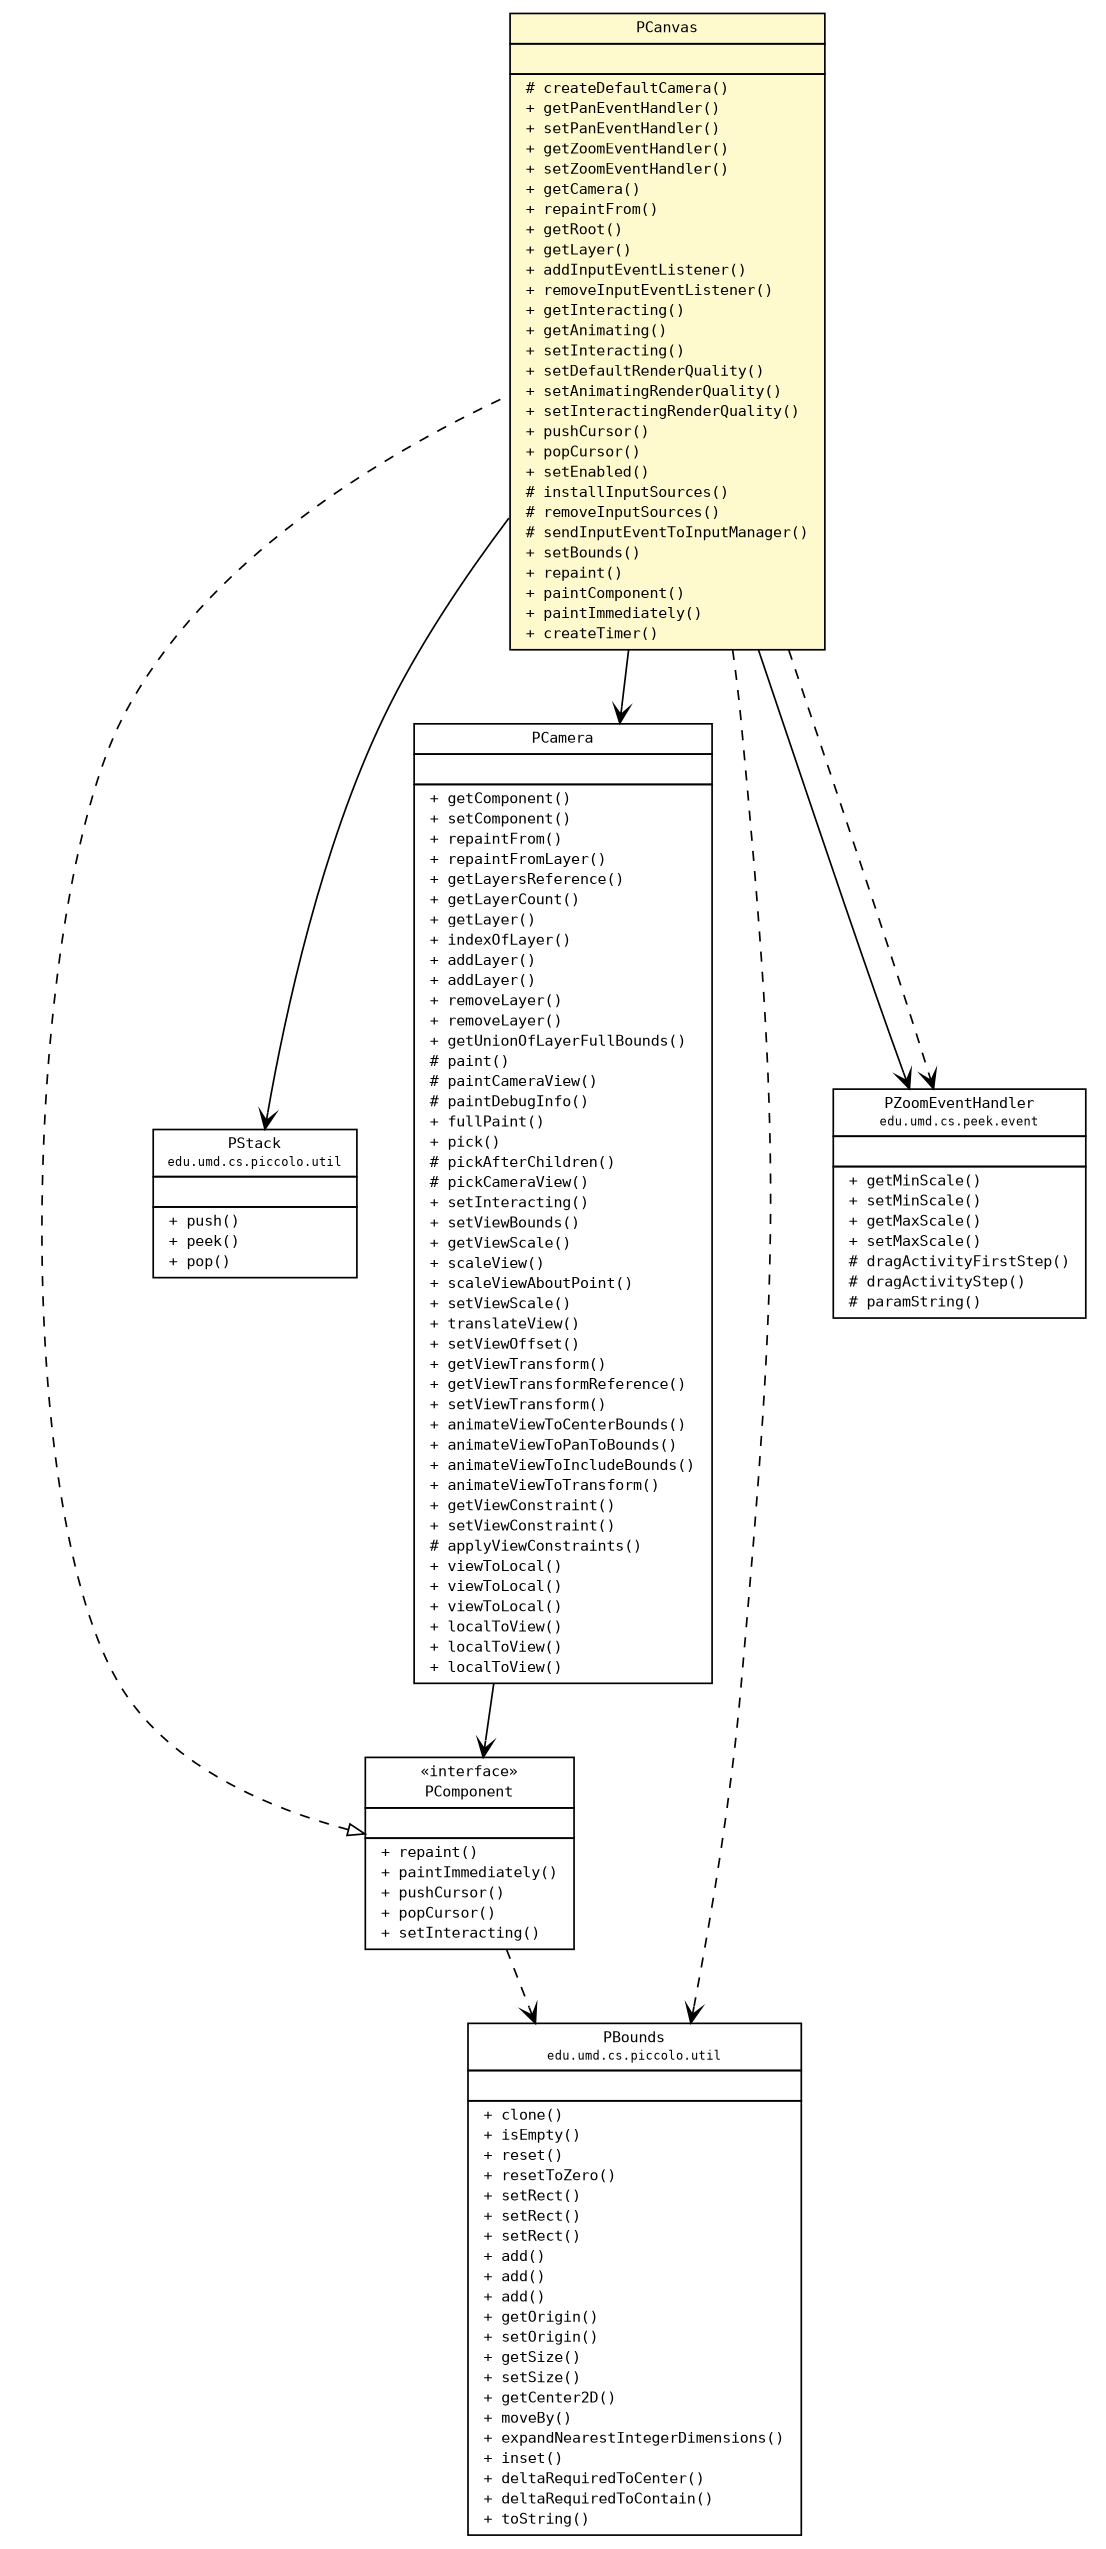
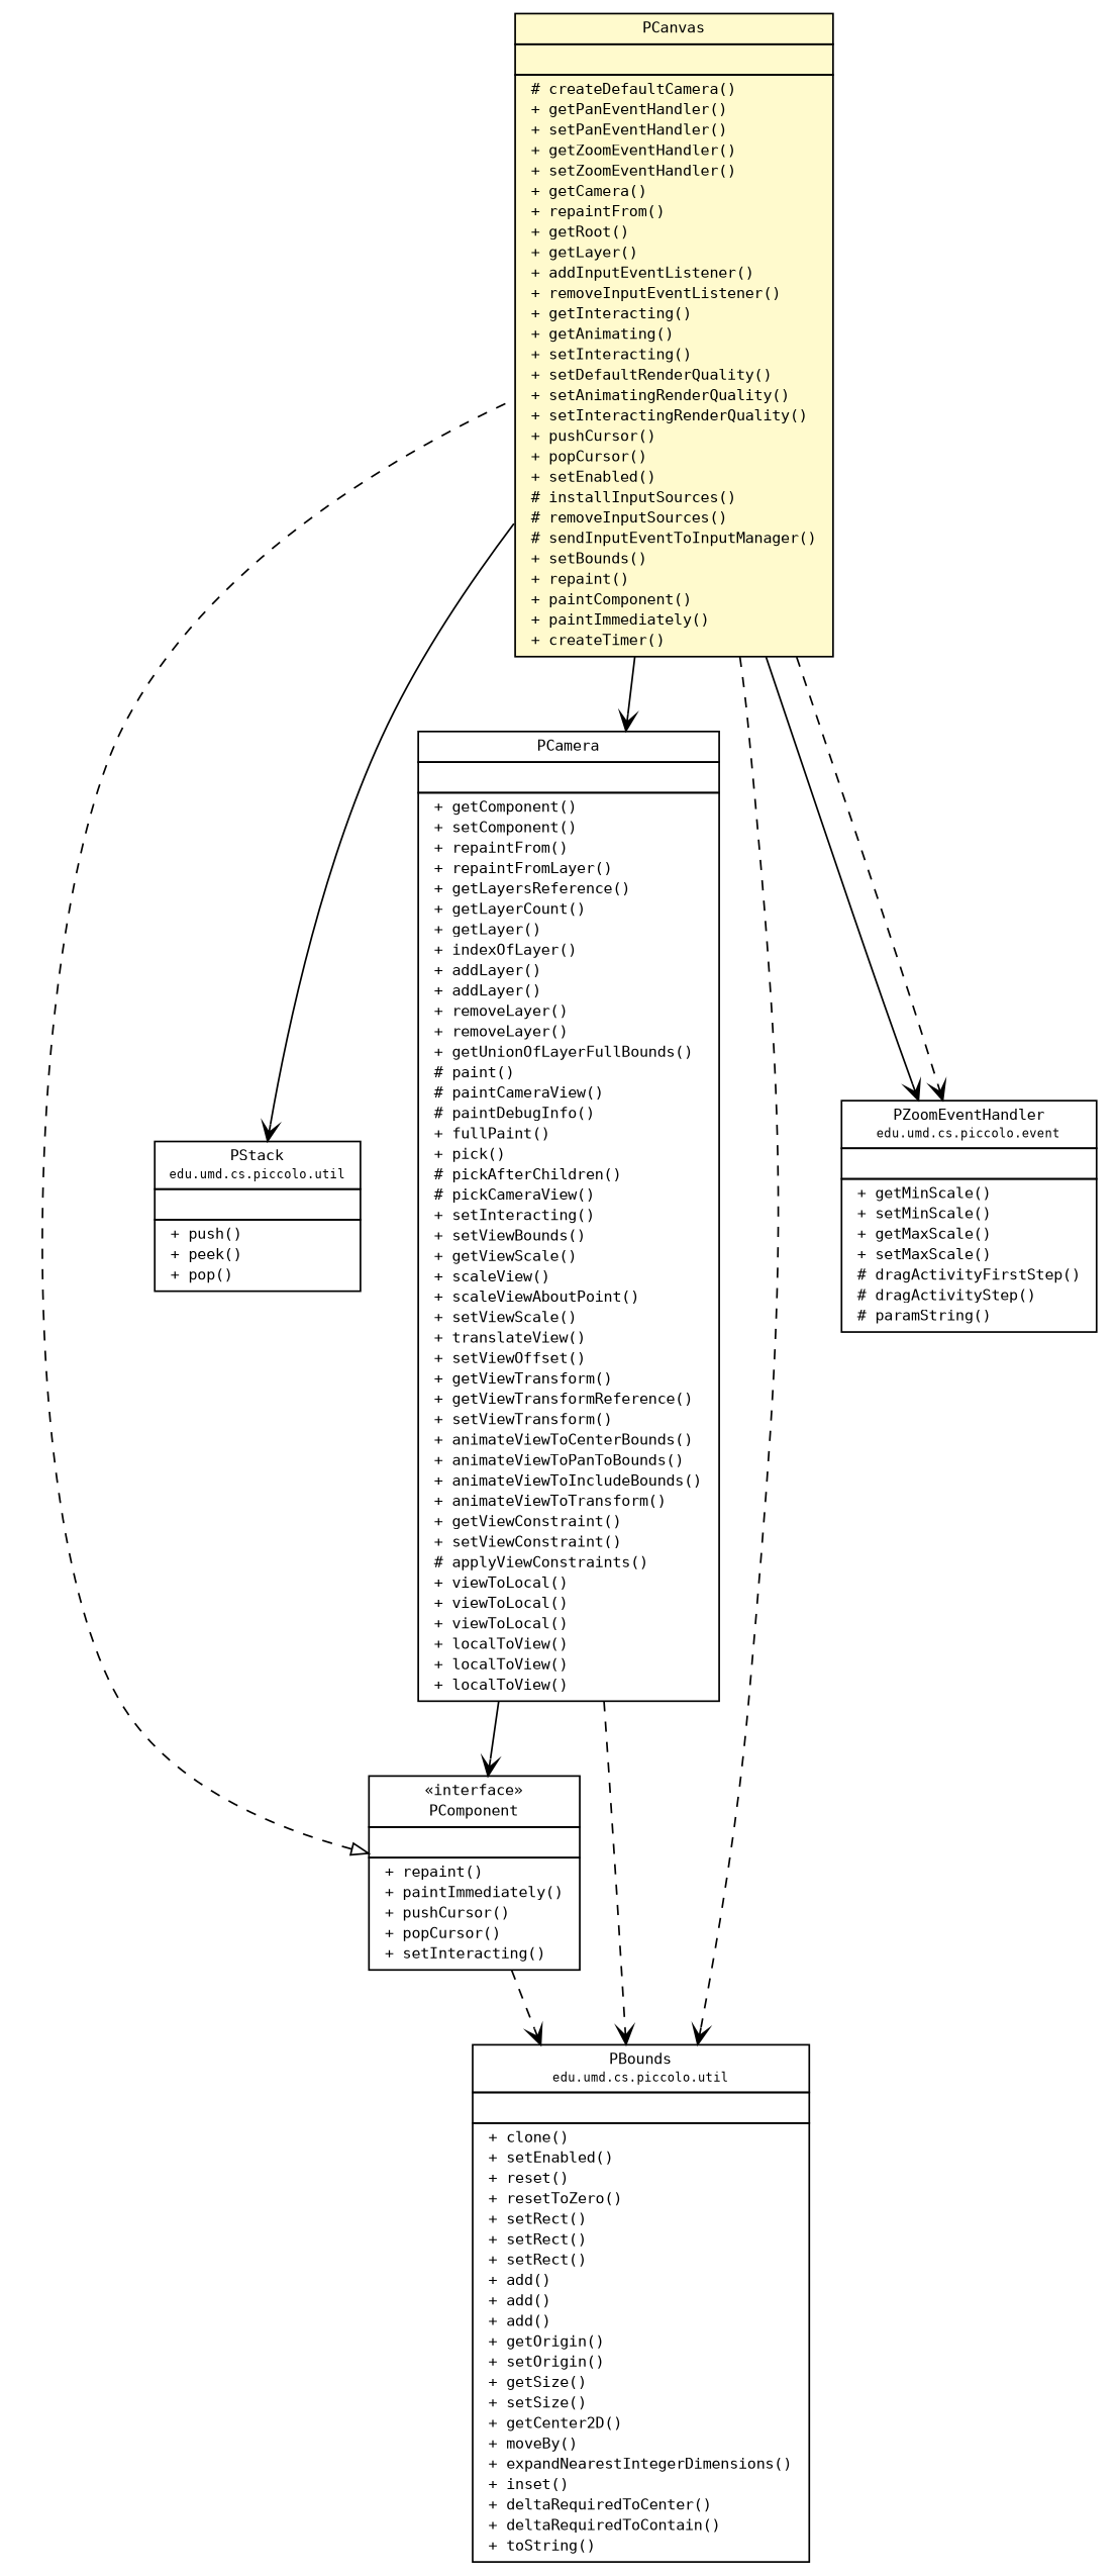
  digraph {
    fontname="DejaVu Sans Mono"
    node [fontcolor=black fontname="DejaVu Sans Mono" fontsize=9.0 shape=plaintext]
    edge [arrowhead=open color=black fontcolor=black fontname="DejaVu Sans Mono" fontsize=10.0 headport=p labelfontname=Helvetica labelfontsize=10 style=dashed tailport=p]
    n1 [label=<<table border="0" cellborder="1" cellspacing="0" cellpadding="2" port="p" href="./util/PStack.html"> 		<tr><td><table border="0" cellspacing="0" cellpadding="1"> 			<tr><td> PStack </td></tr> 			<tr><td><font point-size="7.0"> edu.umd.cs.piccolo.util </font></td></tr> 		</table></td></tr> 		<tr><td><table border="0" cellspacing="0" cellpadding="1"> 			<tr><td align="left">  </td></tr> 		</table></td></tr> 		<tr><td><table border="0" cellspacing="0" cellpadding="1"> 			<tr><td align="left"> + push() </td></tr> 			<tr><td align="left"> + peek() </td></tr> 			<tr><td align="left"> + pop() </td></tr> 		</table></td></tr> 		</table>>]
-   n2 [label=<<table border="0" cellborder="1" cellspacing="0" cellpadding="2" port="p" href="./util/PBounds.html"> 		<tr><td><table border="0" cellspacing="0" cellpadding="1"> 			<tr><td> PBounds </td></tr> 			<tr><td><font point-size="7.0"> edu.umd.cs.piccolo.util </font></td></tr> 		</table></td></tr> 		<tr><td><table border="0" cellspacing="0" cellpadding="1"> 			<tr><td align="left">  </td></tr> 		</table></td></tr> 		<tr><td><table border="0" cellspacing="0" cellpadding="1"> 			<tr><td align="left"> + clone() </td></tr> 			<tr><td align="left"> + isEmpty() </td></tr> 			<tr><td align="left"> + reset() </td></tr> 			<tr><td align="left"> + resetToZero() </td></tr> 			<tr><td align="left"> + setRect() </td></tr> 			<tr><td align="left"> + setRect() </td></tr> 			<tr><td align="left"> + setRect() </td></tr> 			<tr><td align="left"> + add() </td></tr> 			<tr><td align="left"> + add() </td></tr> 			<tr><td align="left"> + add() </td></tr> 			<tr><td align="left"> + getOrigin() </td></tr> 			<tr><td align="left"> + setOrigin() </td></tr> 			<tr><td align="left"> + getSize() </td></tr> 			<tr><td align="left"> + setSize() </td></tr> 			<tr><td align="left"> + getCenter2D() </td></tr> 			<tr><td align="left"> + moveBy() </td></tr> 			<tr><td align="left"> + expandNearestIntegerDimensions() </td></tr> 			<tr><td align="left"> + inset() </td></tr> 			<tr><td align="left"> + deltaRequiredToCenter() </td></tr> 			<tr><td align="left"> + deltaRequiredToContain() </td></tr> 			<tr><td align="left"> + toString() </td></tr> 		</table></td></tr> 		</table>>]
+   n2 [label=<<table border="0" cellborder="1" cellspacing="0" cellpadding="2" port="p" href="./util/PBounds.html"> 		<tr><td><table border="0" cellspacing="0" cellpadding="1"> 			<tr><td> PBounds </td></tr> 			<tr><td><font point-size="7.0"> edu.umd.cs.piccolo.util </font></td></tr> 		</table></td></tr> 		<tr><td><table border="0" cellspacing="0" cellpadding="1"> 			<tr><td align="left">  </td></tr> 		</table></td></tr> 		<tr><td><table border="0" cellspacing="0" cellpadding="1"> 			<tr><td align="left"> + clone() </td></tr> 			<tr><td align="left"> + setEnabled() </td></tr> 			<tr><td align="left"> + reset() </td></tr> 			<tr><td align="left"> + resetToZero() </td></tr> 			<tr><td align="left"> + setRect() </td></tr> 			<tr><td align="left"> + setRect() </td></tr> 			<tr><td align="left"> + setRect() </td></tr> 			<tr><td align="left"> + add() </td></tr> 			<tr><td align="left"> + add() </td></tr> 			<tr><td align="left"> + add() </td></tr> 			<tr><td align="left"> + getOrigin() </td></tr> 			<tr><td align="left"> + setOrigin() </td></tr> 			<tr><td align="left"> + getSize() </td></tr> 			<tr><td align="left"> + setSize() </td></tr> 			<tr><td align="left"> + getCenter2D() </td></tr> 			<tr><td align="left"> + moveBy() </td></tr> 			<tr><td align="left"> + expandNearestIntegerDimensions() </td></tr> 			<tr><td align="left"> + inset() </td></tr> 			<tr><td align="left"> + deltaRequiredToCenter() </td></tr> 			<tr><td align="left"> + deltaRequiredToContain() </td></tr> 			<tr><td align="left"> + toString() </td></tr> 		</table></td></tr> 		</table>>]
    n3 [label=<<table border="0" cellborder="1" cellspacing="0" cellpadding="2" port="p" href="./PCamera.html"> 		<tr><td><table border="0" cellspacing="0" cellpadding="1"> 			<tr><td> PCamera </td></tr> 		</table></td></tr> 		<tr><td><table border="0" cellspacing="0" cellpadding="1"> 			<tr><td align="left">  </td></tr> 		</table></td></tr> 		<tr><td><table border="0" cellspacing="0" cellpadding="1"> 			<tr><td align="left"> + getComponent() </td></tr> 			<tr><td align="left"> + setComponent() </td></tr> 			<tr><td align="left"> + repaintFrom() </td></tr> 			<tr><td align="left"> + repaintFromLayer() </td></tr> 			<tr><td align="left"> + getLayersReference() </td></tr> 			<tr><td align="left"> + getLayerCount() </td></tr> 			<tr><td align="left"> + getLayer() </td></tr> 			<tr><td align="left"> + indexOfLayer() </td></tr> 			<tr><td align="left"> + addLayer() </td></tr> 			<tr><td align="left"> + addLayer() </td></tr> 			<tr><td align="left"> + removeLayer() </td></tr> 			<tr><td align="left"> + removeLayer() </td></tr> 			<tr><td align="left"> + getUnionOfLayerFullBounds() </td></tr> 			<tr><td align="left"> # paint() </td></tr> 			<tr><td align="left"> # paintCameraView() </td></tr> 			<tr><td align="left"> # paintDebugInfo() </td></tr> 			<tr><td align="left"> + fullPaint() </td></tr> 			<tr><td align="left"> + pick() </td></tr> 			<tr><td align="left"> # pickAfterChildren() </td></tr> 			<tr><td align="left"> # pickCameraView() </td></tr> 			<tr><td align="left"> + setInteracting() </td></tr> 			<tr><td align="left"> + setViewBounds() </td></tr> 			<tr><td align="left"> + getViewScale() </td></tr> 			<tr><td align="left"> + scaleView() </td></tr> 			<tr><td align="left"> + scaleViewAboutPoint() </td></tr> 			<tr><td align="left"> + setViewScale() </td></tr> 			<tr><td align="left"> + translateView() </td></tr> 			<tr><td align="left"> + setViewOffset() </td></tr> 			<tr><td align="left"> + getViewTransform() </td></tr> 			<tr><td align="left"> + getViewTransformReference() </td></tr> 			<tr><td align="left"> + setViewTransform() </td></tr> 			<tr><td align="left"> + animateViewToCenterBounds() </td></tr> 			<tr><td align="left"> + animateViewToPanToBounds() </td></tr> 			<tr><td align="left"> + animateViewToIncludeBounds() </td></tr> 			<tr><td align="left"> + animateViewToTransform() </td></tr> 			<tr><td align="left"> + getViewConstraint() </td></tr> 			<tr><td align="left"> + setViewConstraint() </td></tr> 			<tr><td align="left"> # applyViewConstraints() </td></tr> 			<tr><td align="left"> + viewToLocal() </td></tr> 			<tr><td align="left"> + viewToLocal() </td></tr> 			<tr><td align="left"> + viewToLocal() </td></tr> 			<tr><td align="left"> + localToView() </td></tr> 			<tr><td align="left"> + localToView() </td></tr> 			<tr><td align="left"> + localToView() </td></tr> 		</table></td></tr> 		</table>>]
    n4 [label=<<table border="0" cellborder="1" cellspacing="0" cellpadding="2" port="p" href="./PComponent.html"> 		<tr><td><table border="0" cellspacing="0" cellpadding="1"> 			<tr><td> &laquo;interface&raquo; </td></tr> 			<tr><td> PComponent </td></tr> 		</table></td></tr> 		<tr><td><table border="0" cellspacing="0" cellpadding="1"> 			<tr><td align="left">  </td></tr> 		</table></td></tr> 		<tr><td><table border="0" cellspacing="0" cellpadding="1"> 			<tr><td align="left"> + repaint() </td></tr> 			<tr><td align="left"> + paintImmediately() </td></tr> 			<tr><td align="left"> + pushCursor() </td></tr> 			<tr><td align="left"> + popCursor() </td></tr> 			<tr><td align="left"> + setInteracting() </td></tr> 		</table></td></tr> 		</table>>]
    n5 [label=<<table border="0" cellborder="1" cellspacing="0" cellpadding="2" port="p" bgcolor="lemonChiffon" href="./PCanvas.html"> 		<tr><td><table border="0" cellspacing="0" cellpadding="1"> 			<tr><td> PCanvas </td></tr> 		</table></td></tr> 		<tr><td><table border="0" cellspacing="0" cellpadding="1"> 			<tr><td align="left">  </td></tr> 		</table></td></tr> 		<tr><td><table border="0" cellspacing="0" cellpadding="1"> 			<tr><td align="left"> # createDefaultCamera() </td></tr> 			<tr><td align="left"> + getPanEventHandler() </td></tr> 			<tr><td align="left"> + setPanEventHandler() </td></tr> 			<tr><td align="left"> + getZoomEventHandler() </td></tr> 			<tr><td align="left"> + setZoomEventHandler() </td></tr> 			<tr><td align="left"> + getCamera() </td></tr> 			<tr><td align="left"> + repaintFrom() </td></tr> 			<tr><td align="left"> + getRoot() </td></tr> 			<tr><td align="left"> + getLayer() </td></tr> 			<tr><td align="left"> + addInputEventListener() </td></tr> 			<tr><td align="left"> + removeInputEventListener() </td></tr> 			<tr><td align="left"> + getInteracting() </td></tr> 			<tr><td align="left"> + getAnimating() </td></tr> 			<tr><td align="left"> + setInteracting() </td></tr> 			<tr><td align="left"> + setDefaultRenderQuality() </td></tr> 			<tr><td align="left"> + setAnimatingRenderQuality() </td></tr> 			<tr><td align="left"> + setInteractingRenderQuality() </td></tr> 			<tr><td align="left"> + pushCursor() </td></tr> 			<tr><td align="left"> + popCursor() </td></tr> 			<tr><td align="left"> + setEnabled() </td></tr> 			<tr><td align="left"> # installInputSources() </td></tr> 			<tr><td align="left"> # removeInputSources() </td></tr> 			<tr><td align="left"> # sendInputEventToInputManager() </td></tr> 			<tr><td align="left"> + setBounds() </td></tr> 			<tr><td align="left"> + repaint() </td></tr> 			<tr><td align="left"> + paintComponent() </td></tr> 			<tr><td align="left"> + paintImmediately() </td></tr> 			<tr><td align="left"> + createTimer() </td></tr> 		</table></td></tr> 		</table>>]
-   n6 [label=<<table border="0" cellborder="1" cellspacing="0" cellpadding="2" port="p" href="./event/PZoomEventHandler.html"> 		<tr><td><table border="0" cellspacing="0" cellpadding="1"> 			<tr><td> PZoomEventHandler </td></tr> 			<tr><td><font point-size="7.0"> edu.umd.cs.peek.event </font></td></tr> 		</table></td></tr> 		<tr><td><table border="0" cellspacing="0" cellpadding="1"> 			<tr><td align="left">  </td></tr> 		</table></td></tr> 		<tr><td><table border="0" cellspacing="0" cellpadding="1"> 			<tr><td align="left"> + getMinScale() </td></tr> 			<tr><td align="left"> + setMinScale() </td></tr> 			<tr><td align="left"> + getMaxScale() </td></tr> 			<tr><td align="left"> + setMaxScale() </td></tr> 			<tr><td align="left"> # dragActivityFirstStep() </td></tr> 			<tr><td align="left"> # dragActivityStep() </td></tr> 			<tr><td align="left"> # paramString() </td></tr> 		</table></td></tr> 		</table>>]
+   n6 [label=<<table border="0" cellborder="1" cellspacing="0" cellpadding="2" port="p" href="./event/PZoomEventHandler.html"> 		<tr><td><table border="0" cellspacing="0" cellpadding="1"> 			<tr><td> PZoomEventHandler </td></tr> 			<tr><td><font point-size="7.0"> edu.umd.cs.piccolo.event </font></td></tr> 		</table></td></tr> 		<tr><td><table border="0" cellspacing="0" cellpadding="1"> 			<tr><td align="left">  </td></tr> 		</table></td></tr> 		<tr><td><table border="0" cellspacing="0" cellpadding="1"> 			<tr><td align="left"> + getMinScale() </td></tr> 			<tr><td align="left"> + setMinScale() </td></tr> 			<tr><td align="left"> + getMaxScale() </td></tr> 			<tr><td align="left"> + setMaxScale() </td></tr> 			<tr><td align="left"> # dragActivityFirstStep() </td></tr> 			<tr><td align="left"> # dragActivityStep() </td></tr> 			<tr><td align="left"> # paramString() </td></tr> 		</table></td></tr> 		</table>>]
+   n3 -> n2
    n3 -> n4 [style=""]
    n4 -> n2
    n4 -> n5 [arrowtail=empty dir=back fontsize=10 arrowhead="" color="" fontcolor=""]
    n5 -> n1 [style=""]
    n5 -> n2
    n5 -> n3 [style=""]
    n5 -> n6 [style=""]
    n5 -> n6
  }
